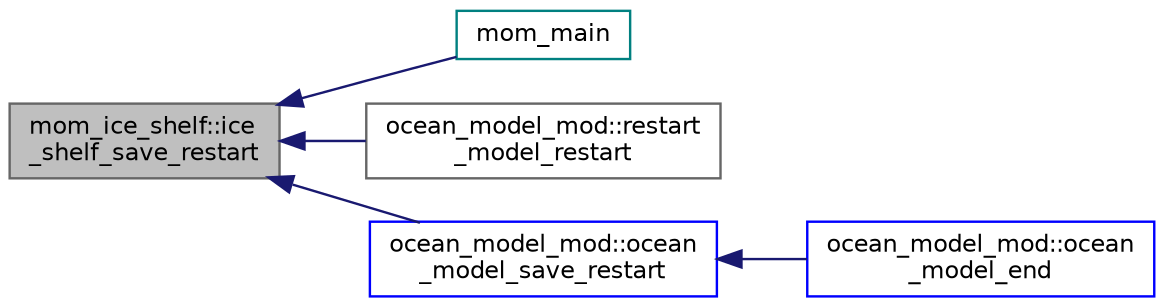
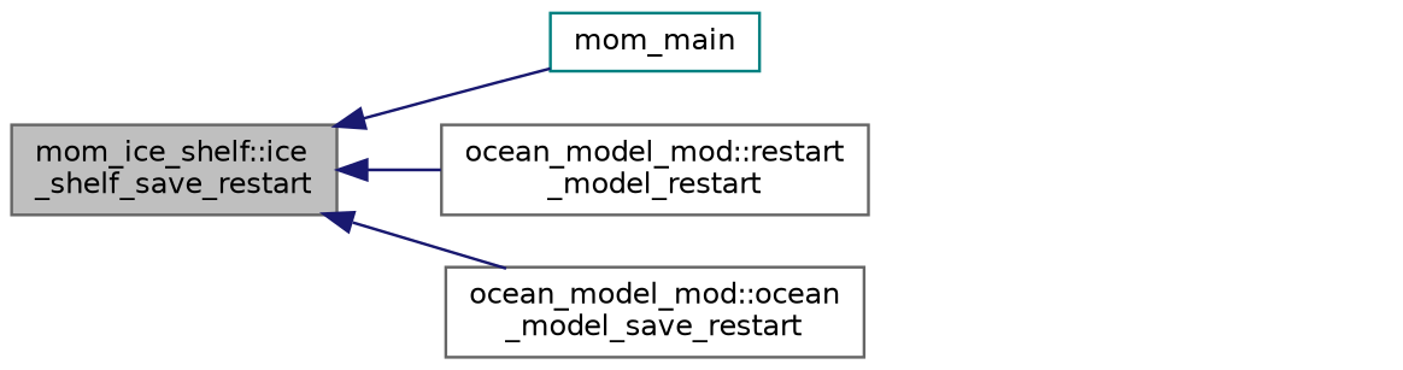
  digraph {
    rankdir=LR
    node [color=gray40 fillcolor=white fontname=Helvetica fontsize=10 shape=record style=filled]
    edge [color=midnightblue dir=back fontname=Helvetica fontsize=10 labelfontname=Helvetica labelfontsize=10 style=solid]
    n1 [fillcolor=grey75 fontcolor=black height=0.2 label="mom_ice_shelf::ice\l_shelf_save_restart" width=0.4]
    n2 [color=teal height=0.2 label=mom_main width=0.4]
    n3 [height=0.2 label="ocean_model_mod::restart\l_model_restart" width=0.4]
-   n4 [color=blue height=0.2 label="ocean_model_mod::ocean\l_model_save_restart" width=0.4]
-   n5 [color=blue height=0.2 label="ocean_model_mod::ocean\l_model_end" width=0.4]
+   n4 [height=0.2 label="ocean_model_mod::ocean\l_model_save_restart" width=0.4]
    n1 -> n2
    n1 -> n3
    n1 -> n4
-   n4 -> n5
  }
